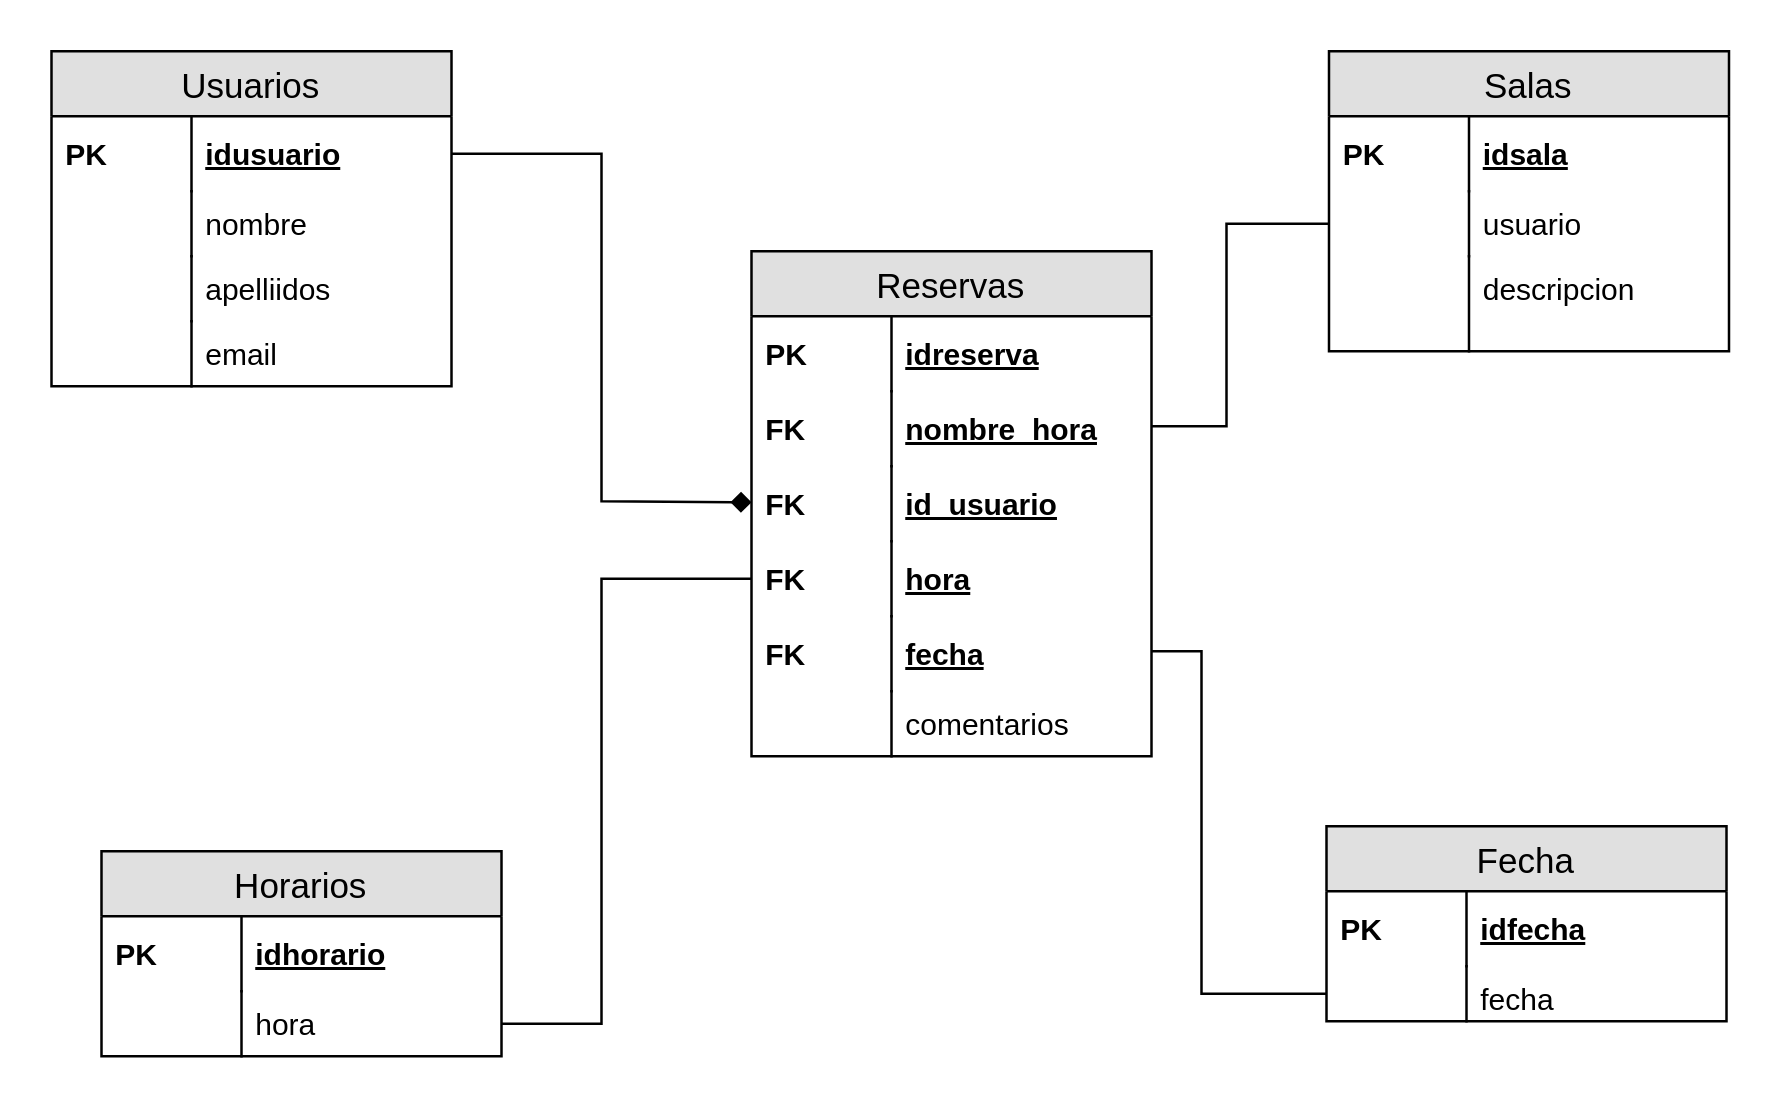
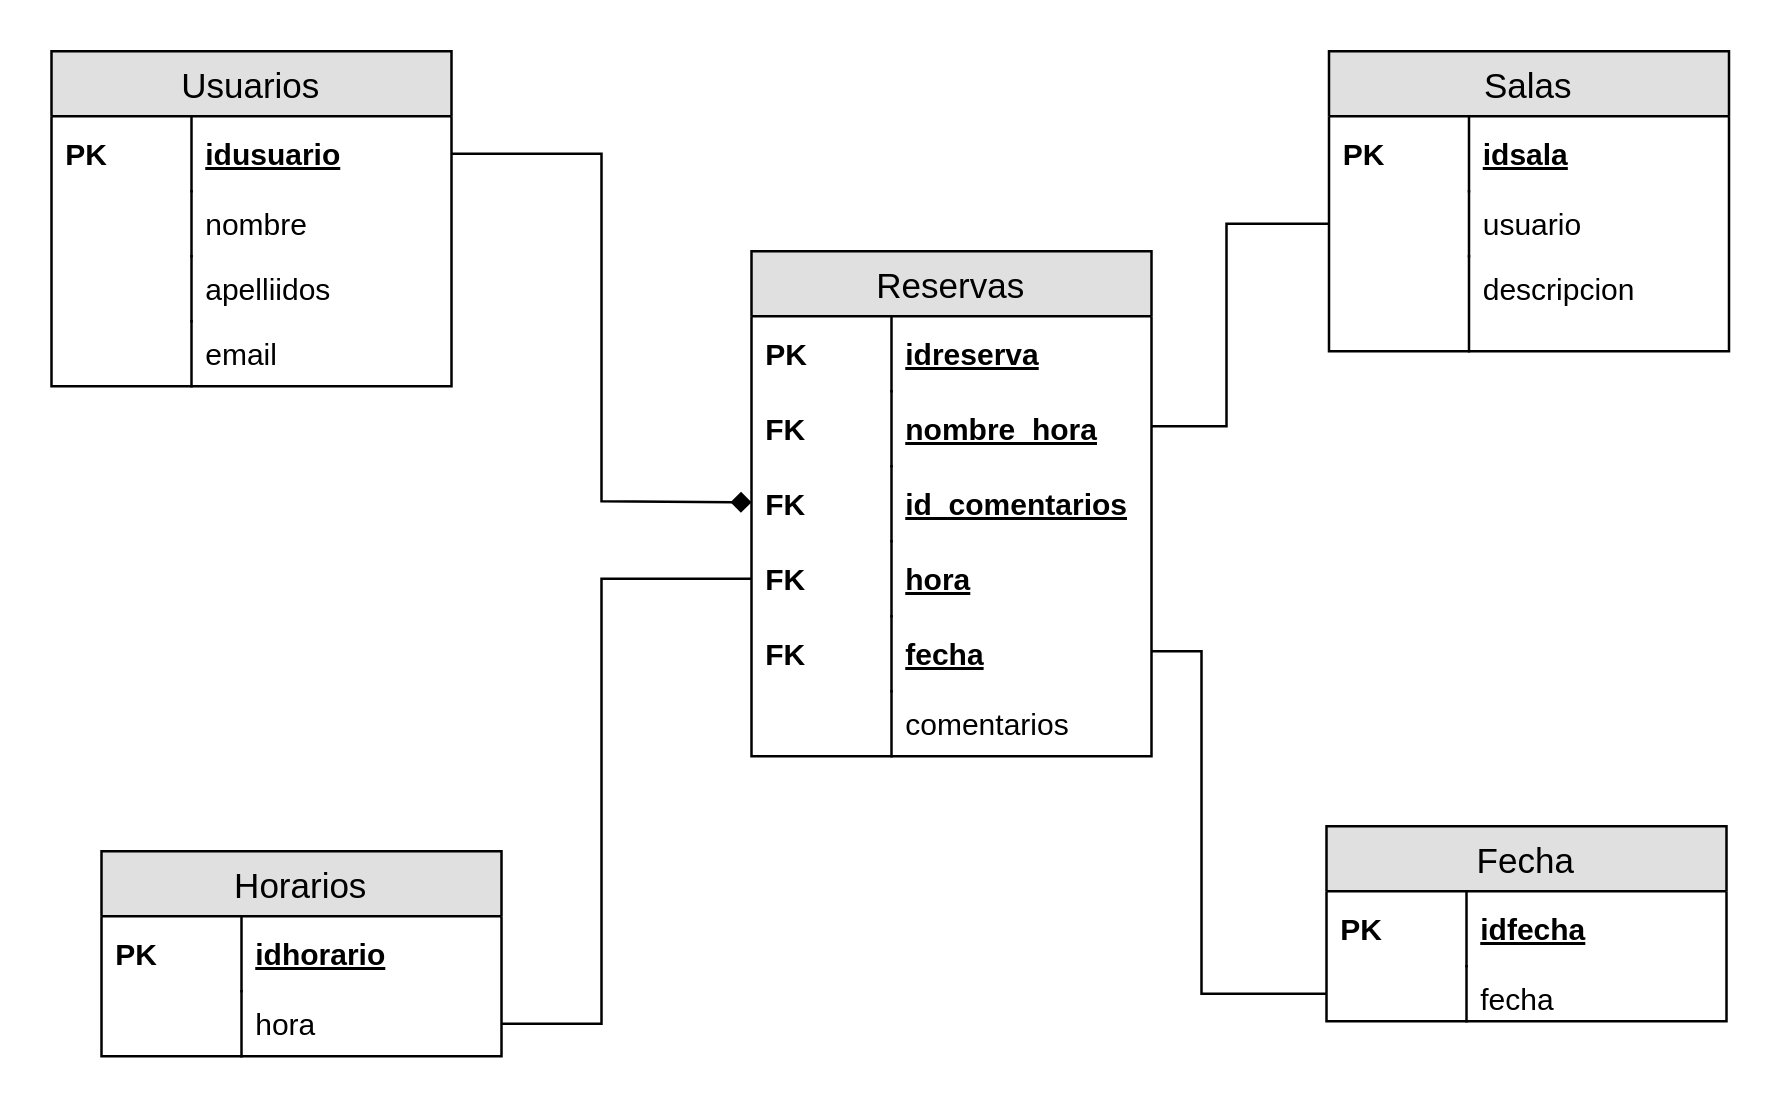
  <mxCell id="0" />
  <mxCell id="1" parent="0" />
  <mxCell id="2" value="Usuarios" parent="1" vertex="1" style="swimlane;fontStyle=0;childLayout=stackLayout;horizontal=1;startSize=26;fillColor=#e0e0e0;horizontalStack=0;resizeParent=1;resizeParentMax=0;resizeLast=0;collapsible=1;marginBottom=0;swimlaneFillColor=#ffffff;align=center;fontSize=14;"><mxGeometry as="geometry" height="134" width="160" y="20" x="20" /></mxCell>
  <mxCell id="3" value="idusuario" parent="2" vertex="1" style="shape=partialRectangle;top=0;left=0;right=0;bottom=0;align=left;verticalAlign=middle;fillColor=none;spacingLeft=60;spacingRight=4;overflow=hidden;rotatable=0;points=[[0,0.5],[1,0.5]];portConstraint=eastwest;dropTarget=0;fontStyle=5;fontSize=12;"><mxGeometry as="geometry" height="30" width="160" y="26" /></mxCell>
  <mxCell id="4" value="PK" parent="3" vertex="1" style="shape=partialRectangle;fontStyle=1;top=0;left=0;bottom=0;fillColor=none;align=left;verticalAlign=middle;spacingLeft=4;spacingRight=4;overflow=hidden;rotatable=0;points=[];portConstraint=eastwest;part=1;fontSize=12;" connectable="0"><mxGeometry as="geometry" height="30" width="56" /></mxCell>
  <mxCell id="5" value="nombre&#10;" parent="2" vertex="1" style="shape=partialRectangle;top=0;left=0;right=0;bottom=0;align=left;verticalAlign=top;fillColor=none;spacingLeft=60;spacingRight=4;overflow=hidden;rotatable=0;points=[[0,0.5],[1,0.5]];portConstraint=eastwest;dropTarget=0;fontSize=12;"><mxGeometry as="geometry" height="26" width="160" y="56" /></mxCell>
  <mxCell id="6" value="" parent="5" vertex="1" style="shape=partialRectangle;top=0;left=0;bottom=0;fillColor=none;align=left;verticalAlign=top;spacingLeft=4;spacingRight=4;overflow=hidden;rotatable=0;points=[];portConstraint=eastwest;part=1;fontSize=12;" connectable="0"><mxGeometry as="geometry" height="26" width="56" /></mxCell>
  <mxCell id="7" value="apelliidos" parent="2" vertex="1" style="shape=partialRectangle;top=0;left=0;right=0;bottom=0;align=left;verticalAlign=top;fillColor=none;spacingLeft=60;spacingRight=4;overflow=hidden;rotatable=0;points=[[0,0.5],[1,0.5]];portConstraint=eastwest;dropTarget=0;fontSize=12;"><mxGeometry as="geometry" height="26" width="160" y="82" /></mxCell>
  <mxCell id="8" value="" parent="7" vertex="1" style="shape=partialRectangle;fontStyle=1;top=0;left=0;bottom=0;fillColor=none;align=left;verticalAlign=top;spacingLeft=4;spacingRight=4;overflow=hidden;rotatable=0;points=[];portConstraint=eastwest;part=1;fontSize=12;" connectable="0"><mxGeometry as="geometry" height="26" width="56" /></mxCell>
  <mxCell id="9" value="email" parent="2" vertex="1" style="shape=partialRectangle;top=0;left=0;right=0;bottom=0;align=left;verticalAlign=top;fillColor=none;spacingLeft=60;spacingRight=4;overflow=hidden;rotatable=0;points=[[0,0.5],[1,0.5]];portConstraint=eastwest;dropTarget=0;fontSize=12;"><mxGeometry as="geometry" height="26" width="160" y="108" /></mxCell>
  <mxCell id="10" value="" parent="9" vertex="1" style="shape=partialRectangle;fontStyle=1;top=0;left=0;bottom=0;fillColor=none;align=left;verticalAlign=top;spacingLeft=4;spacingRight=4;overflow=hidden;rotatable=0;points=[];portConstraint=eastwest;part=1;fontSize=12;" connectable="0"><mxGeometry as="geometry" height="26" width="56" /></mxCell>
  <mxCell id="11" value="Salas" parent="1" vertex="1" style="swimlane;fontStyle=0;childLayout=stackLayout;horizontal=1;startSize=26;fillColor=#e0e0e0;horizontalStack=0;resizeParent=1;resizeParentMax=0;resizeLast=0;collapsible=1;marginBottom=0;swimlaneFillColor=#ffffff;align=center;fontSize=14;"><mxGeometry as="geometry" height="120" width="160" y="20" x="531" /></mxCell>
  <mxCell id="12" value="idsala" parent="11" vertex="1" style="shape=partialRectangle;top=0;left=0;right=0;bottom=0;align=left;verticalAlign=middle;fillColor=none;spacingLeft=60;spacingRight=4;overflow=hidden;rotatable=0;points=[[0,0.5],[1,0.5]];portConstraint=eastwest;dropTarget=0;fontStyle=5;fontSize=12;"><mxGeometry as="geometry" height="30" width="160" y="26" /></mxCell>
  <mxCell id="13" value="PK" parent="12" vertex="1" style="shape=partialRectangle;fontStyle=1;top=0;left=0;bottom=0;fillColor=none;align=left;verticalAlign=middle;spacingLeft=4;spacingRight=4;overflow=hidden;rotatable=0;points=[];portConstraint=eastwest;part=1;fontSize=12;" connectable="0"><mxGeometry as="geometry" height="30" width="56" /></mxCell>
  <mxCell id="14" value="usuario" parent="11" vertex="1" style="shape=partialRectangle;top=0;left=0;right=0;bottom=0;align=left;verticalAlign=top;fillColor=none;spacingLeft=60;spacingRight=4;overflow=hidden;rotatable=0;points=[[0,0.5],[1,0.5]];portConstraint=eastwest;dropTarget=0;fontSize=12;"><mxGeometry as="geometry" height="26" width="160" y="56" /></mxCell>
  <mxCell id="15" value="" parent="14" vertex="1" style="shape=partialRectangle;top=0;left=0;bottom=0;fillColor=none;align=left;verticalAlign=top;spacingLeft=4;spacingRight=4;overflow=hidden;rotatable=0;points=[];portConstraint=eastwest;part=1;fontSize=12;" connectable="0"><mxGeometry as="geometry" height="26" width="56" /></mxCell>
  <mxCell id="16" value="descripcion" parent="11" vertex="1" style="shape=partialRectangle;top=0;left=0;right=0;bottom=0;align=left;verticalAlign=top;fillColor=none;spacingLeft=60;spacingRight=4;overflow=hidden;rotatable=0;points=[[0,0.5],[1,0.5]];portConstraint=eastwest;dropTarget=0;fontSize=12;"><mxGeometry as="geometry" height="38" width="160" y="82" /></mxCell>
  <mxCell id="17" value="" parent="16" vertex="1" style="shape=partialRectangle;fontStyle=1;top=0;left=0;bottom=0;fillColor=none;align=left;verticalAlign=top;spacingLeft=4;spacingRight=4;overflow=hidden;rotatable=0;points=[];portConstraint=eastwest;part=1;fontSize=12;" connectable="0"><mxGeometry as="geometry" height="38" width="56" /></mxCell>
  <mxCell id="18" value="Reservas" parent="1" vertex="1" style="swimlane;fontStyle=0;childLayout=stackLayout;horizontal=1;startSize=26;fillColor=#e0e0e0;horizontalStack=0;resizeParent=1;resizeParentMax=0;resizeLast=0;collapsible=1;marginBottom=0;swimlaneFillColor=#ffffff;align=center;fontSize=14;rounded=0;"><mxGeometry as="geometry" height="202" width="160" y="100" x="300" /></mxCell>
  <mxCell id="19" value="idreserva" parent="18" vertex="1" style="shape=partialRectangle;top=0;left=0;right=0;bottom=0;align=left;verticalAlign=middle;fillColor=none;spacingLeft=60;spacingRight=4;overflow=hidden;rotatable=0;points=[[0,0.5],[1,0.5]];portConstraint=eastwest;dropTarget=0;fontStyle=5;fontSize=12;"><mxGeometry as="geometry" height="30" width="160" y="26" /></mxCell>
  <mxCell id="20" value="PK" parent="19" vertex="1" style="shape=partialRectangle;fontStyle=1;top=0;left=0;bottom=0;fillColor=none;align=left;verticalAlign=middle;spacingLeft=4;spacingRight=4;overflow=hidden;rotatable=0;points=[];portConstraint=eastwest;part=1;fontSize=12;" connectable="0"><mxGeometry as="geometry" height="30" width="56" /></mxCell>
  <mxCell id="21" value="nombre_hora" parent="18" vertex="1" style="shape=partialRectangle;top=0;left=0;right=0;bottom=1;align=left;verticalAlign=middle;fillColor=none;spacingLeft=60;spacingRight=4;overflow=hidden;rotatable=0;points=[[0,0.5],[1,0.5]];portConstraint=eastwest;dropTarget=0;fontStyle=5;fontSize=12;strokeColor=none;"><mxGeometry as="geometry" height="30" width="160" y="56" /></mxCell>
  <mxCell id="22" value="FK" parent="21" vertex="1" style="shape=partialRectangle;fontStyle=1;top=0;left=0;bottom=0;fillColor=none;align=left;verticalAlign=middle;spacingLeft=4;spacingRight=4;overflow=hidden;rotatable=0;points=[];portConstraint=eastwest;part=1;fontSize=12;" connectable="0"><mxGeometry as="geometry" height="30" width="56" /></mxCell>
- <mxCell id="23" value="id_usuario" parent="18" vertex="1" style="shape=partialRectangle;top=0;left=0;right=0;bottom=1;align=left;verticalAlign=middle;fillColor=none;spacingLeft=60;spacingRight=4;overflow=hidden;rotatable=0;points=[[0,0.5],[1,0.5]];portConstraint=eastwest;dropTarget=0;fontStyle=5;fontSize=12;strokeColor=none;"><mxGeometry as="geometry" height="30" width="160" y="86" /></mxCell>
+ <mxCell id="23" value="id_comentarios" parent="18" vertex="1" style="shape=partialRectangle;top=0;left=0;right=0;bottom=1;align=left;verticalAlign=middle;fillColor=none;spacingLeft=60;spacingRight=4;overflow=hidden;rotatable=0;points=[[0,0.5],[1,0.5]];portConstraint=eastwest;dropTarget=0;fontStyle=5;fontSize=12;strokeColor=none;"><mxGeometry as="geometry" height="30" width="160" y="86" /></mxCell>
  <mxCell id="24" value="FK" parent="23" vertex="1" style="shape=partialRectangle;fontStyle=1;top=0;left=0;bottom=0;fillColor=none;align=left;verticalAlign=middle;spacingLeft=4;spacingRight=4;overflow=hidden;rotatable=0;points=[];portConstraint=eastwest;part=1;fontSize=12;" connectable="0"><mxGeometry as="geometry" height="30" width="56" /></mxCell>
  <mxCell id="25" value="hora" parent="18" vertex="1" style="shape=partialRectangle;top=0;left=0;right=0;bottom=1;align=left;verticalAlign=middle;fillColor=none;spacingLeft=60;spacingRight=4;overflow=hidden;rotatable=0;points=[[0,0.5],[1,0.5]];portConstraint=eastwest;dropTarget=0;fontStyle=5;fontSize=12;strokeColor=none;"><mxGeometry as="geometry" height="30" width="160" y="116" /></mxCell>
  <mxCell id="26" value="FK" parent="25" vertex="1" style="shape=partialRectangle;fontStyle=1;top=0;left=0;bottom=0;fillColor=none;align=left;verticalAlign=middle;spacingLeft=4;spacingRight=4;overflow=hidden;rotatable=0;points=[];portConstraint=eastwest;part=1;fontSize=12;" connectable="0"><mxGeometry as="geometry" height="30" width="56" /></mxCell>
  <mxCell id="27" value="fecha" parent="18" vertex="1" style="shape=partialRectangle;top=0;left=0;right=0;bottom=1;align=left;verticalAlign=middle;fillColor=none;spacingLeft=60;spacingRight=4;overflow=hidden;rotatable=0;points=[[0,0.5],[1,0.5]];portConstraint=eastwest;dropTarget=0;fontStyle=5;fontSize=12;strokeColor=none;"><mxGeometry as="geometry" height="30" width="160" y="146" /></mxCell>
  <mxCell id="28" value="FK" parent="27" vertex="1" style="shape=partialRectangle;fontStyle=1;top=0;left=0;bottom=0;fillColor=none;align=left;verticalAlign=middle;spacingLeft=4;spacingRight=4;overflow=hidden;rotatable=0;points=[];portConstraint=eastwest;part=1;fontSize=12;" connectable="0"><mxGeometry as="geometry" height="30" width="56" /></mxCell>
  <mxCell id="29" value="comentarios" parent="18" vertex="1" style="shape=partialRectangle;top=0;left=0;right=0;bottom=0;align=left;verticalAlign=top;fillColor=none;spacingLeft=60;spacingRight=4;overflow=hidden;rotatable=0;points=[[0,0.5],[1,0.5]];portConstraint=eastwest;dropTarget=0;fontSize=12;rounded=0;strokeColor=#000000;"><mxGeometry as="geometry" height="26" width="160" y="176" /></mxCell>
  <mxCell id="30" value="" parent="29" vertex="1" style="shape=partialRectangle;fontStyle=1;top=0;left=0;bottom=0;fillColor=none;align=left;verticalAlign=top;spacingLeft=4;spacingRight=4;overflow=hidden;rotatable=0;points=[];portConstraint=eastwest;part=1;fontSize=12;" connectable="0"><mxGeometry as="geometry" height="26" width="56" /></mxCell>
  <mxCell id="31" value="" parent="1" style="endArrow=diamond;html=1;rounded=0;exitX=1;exitY=0.5;exitDx=0;exitDy=0;" edge="1" target="23" source="3"><mxGeometry as="geometry" relative="1"><mxPoint as="sourcePoint" y="60" x="180" /><mxPoint as="targetPoint" y="208" x="270" /><Array as="points"><mxPoint y="61" x="240" /><mxPoint y="200" x="240" /></Array></mxGeometry></mxCell>
  <mxCell id="32" value="" parent="1" style="endArrow=none;html=1;rounded=0;entryX=0;entryY=0.5;entryDx=0;entryDy=0;" edge="1" target="14"><mxGeometry as="geometry" relative="1"><mxPoint as="sourcePoint" y="170" x="460" /><mxPoint as="targetPoint" y="170" x="610" /><Array as="points"><mxPoint y="170" x="490" /><mxPoint y="89" x="490" /></Array></mxGeometry></mxCell>
  <mxCell id="33" value="Fecha" parent="1" vertex="1" style="swimlane;fontStyle=0;childLayout=stackLayout;horizontal=1;startSize=26;fillColor=#e0e0e0;horizontalStack=0;resizeParent=1;resizeParentMax=0;resizeLast=0;collapsible=1;marginBottom=0;swimlaneFillColor=#ffffff;align=center;fontSize=14;"><mxGeometry as="geometry" height="78" width="160" y="330" x="530" /></mxCell>
  <mxCell id="34" value="idfecha" parent="33" vertex="1" style="shape=partialRectangle;top=0;left=0;right=0;bottom=0;align=left;verticalAlign=middle;fillColor=none;spacingLeft=60;spacingRight=4;overflow=hidden;rotatable=0;points=[[0,0.5],[1,0.5]];portConstraint=eastwest;dropTarget=0;fontStyle=5;fontSize=12;"><mxGeometry as="geometry" height="30" width="160" y="26" /></mxCell>
  <mxCell id="35" value="PK" parent="34" vertex="1" style="shape=partialRectangle;fontStyle=1;top=0;left=0;bottom=0;fillColor=none;align=left;verticalAlign=middle;spacingLeft=4;spacingRight=4;overflow=hidden;rotatable=0;points=[];portConstraint=eastwest;part=1;fontSize=12;" connectable="0"><mxGeometry as="geometry" height="30" width="56" /></mxCell>
  <mxCell id="36" value="fecha&#10;" parent="33" vertex="1" style="shape=partialRectangle;top=0;left=0;right=0;bottom=0;align=left;verticalAlign=top;fillColor=none;spacingLeft=60;spacingRight=4;overflow=hidden;rotatable=0;points=[[0,0.5],[1,0.5]];portConstraint=eastwest;dropTarget=0;fontSize=12;"><mxGeometry as="geometry" height="22" width="160" y="56" /></mxCell>
  <mxCell id="37" value="" parent="36" vertex="1" style="shape=partialRectangle;top=0;left=0;bottom=0;fillColor=none;align=left;verticalAlign=top;spacingLeft=4;spacingRight=4;overflow=hidden;rotatable=0;points=[];portConstraint=eastwest;part=1;fontSize=12;" connectable="0"><mxGeometry as="geometry" height="22" width="56" /></mxCell>
  <mxCell id="38" value="" parent="1" style="endArrow=none;html=1;rounded=0;fontSize=14;entryX=0;entryY=0.5;entryDx=0;entryDy=0;" edge="1" target="36"><mxGeometry as="geometry" relative="1"><mxPoint as="sourcePoint" y="260" x="460" /><mxPoint as="targetPoint" y="360" x="520" /><Array as="points"><mxPoint y="260" x="480" /><mxPoint y="397" x="480" /></Array></mxGeometry></mxCell>
  <mxCell id="39" value="Horarios" parent="1" vertex="1" style="swimlane;fontStyle=0;childLayout=stackLayout;horizontal=1;startSize=26;fillColor=#e0e0e0;horizontalStack=0;resizeParent=1;resizeParentMax=0;resizeLast=0;collapsible=1;marginBottom=0;swimlaneFillColor=#ffffff;align=center;fontSize=14;"><mxGeometry as="geometry" height="82" width="160" y="340" x="40" /></mxCell>
  <mxCell id="40" value="idhorario" parent="39" vertex="1" style="shape=partialRectangle;top=0;left=0;right=0;bottom=0;align=left;verticalAlign=middle;fillColor=none;spacingLeft=60;spacingRight=4;overflow=hidden;rotatable=0;points=[[0,0.5],[1,0.5]];portConstraint=eastwest;dropTarget=0;fontStyle=5;fontSize=12;"><mxGeometry as="geometry" height="30" width="160" y="26" /></mxCell>
  <mxCell id="41" value="PK" parent="40" vertex="1" style="shape=partialRectangle;fontStyle=1;top=0;left=0;bottom=0;fillColor=none;align=left;verticalAlign=middle;spacingLeft=4;spacingRight=4;overflow=hidden;rotatable=0;points=[];portConstraint=eastwest;part=1;fontSize=12;" connectable="0"><mxGeometry as="geometry" height="30" width="56" /></mxCell>
  <mxCell id="42" value="hora" parent="39" vertex="1" style="shape=partialRectangle;top=0;left=0;right=0;bottom=0;align=left;verticalAlign=top;fillColor=none;spacingLeft=60;spacingRight=4;overflow=hidden;rotatable=0;points=[[0,0.5],[1,0.5]];portConstraint=eastwest;dropTarget=0;fontSize=12;"><mxGeometry as="geometry" height="26" width="160" y="56" /></mxCell>
  <mxCell id="43" value="" parent="42" vertex="1" style="shape=partialRectangle;top=0;left=0;bottom=0;fillColor=none;align=left;verticalAlign=top;spacingLeft=4;spacingRight=4;overflow=hidden;rotatable=0;points=[];portConstraint=eastwest;part=1;fontSize=12;" connectable="0"><mxGeometry as="geometry" height="26" width="56" /></mxCell>
  <mxCell id="44" value="" parent="1" style="endArrow=none;html=1;rounded=0;fontSize=14;entryX=0;entryY=0.5;entryDx=0;entryDy=0;exitX=1;exitY=0.5;exitDx=0;exitDy=0;" edge="1" target="25" source="42"><mxGeometry as="geometry" relative="1"><mxPoint as="sourcePoint" y="380.5" x="200" /><mxPoint as="targetPoint" y="380.5" x="360" /><Array as="points"><mxPoint y="409" x="240" /><mxPoint y="231" x="240" /></Array></mxGeometry></mxCell>
